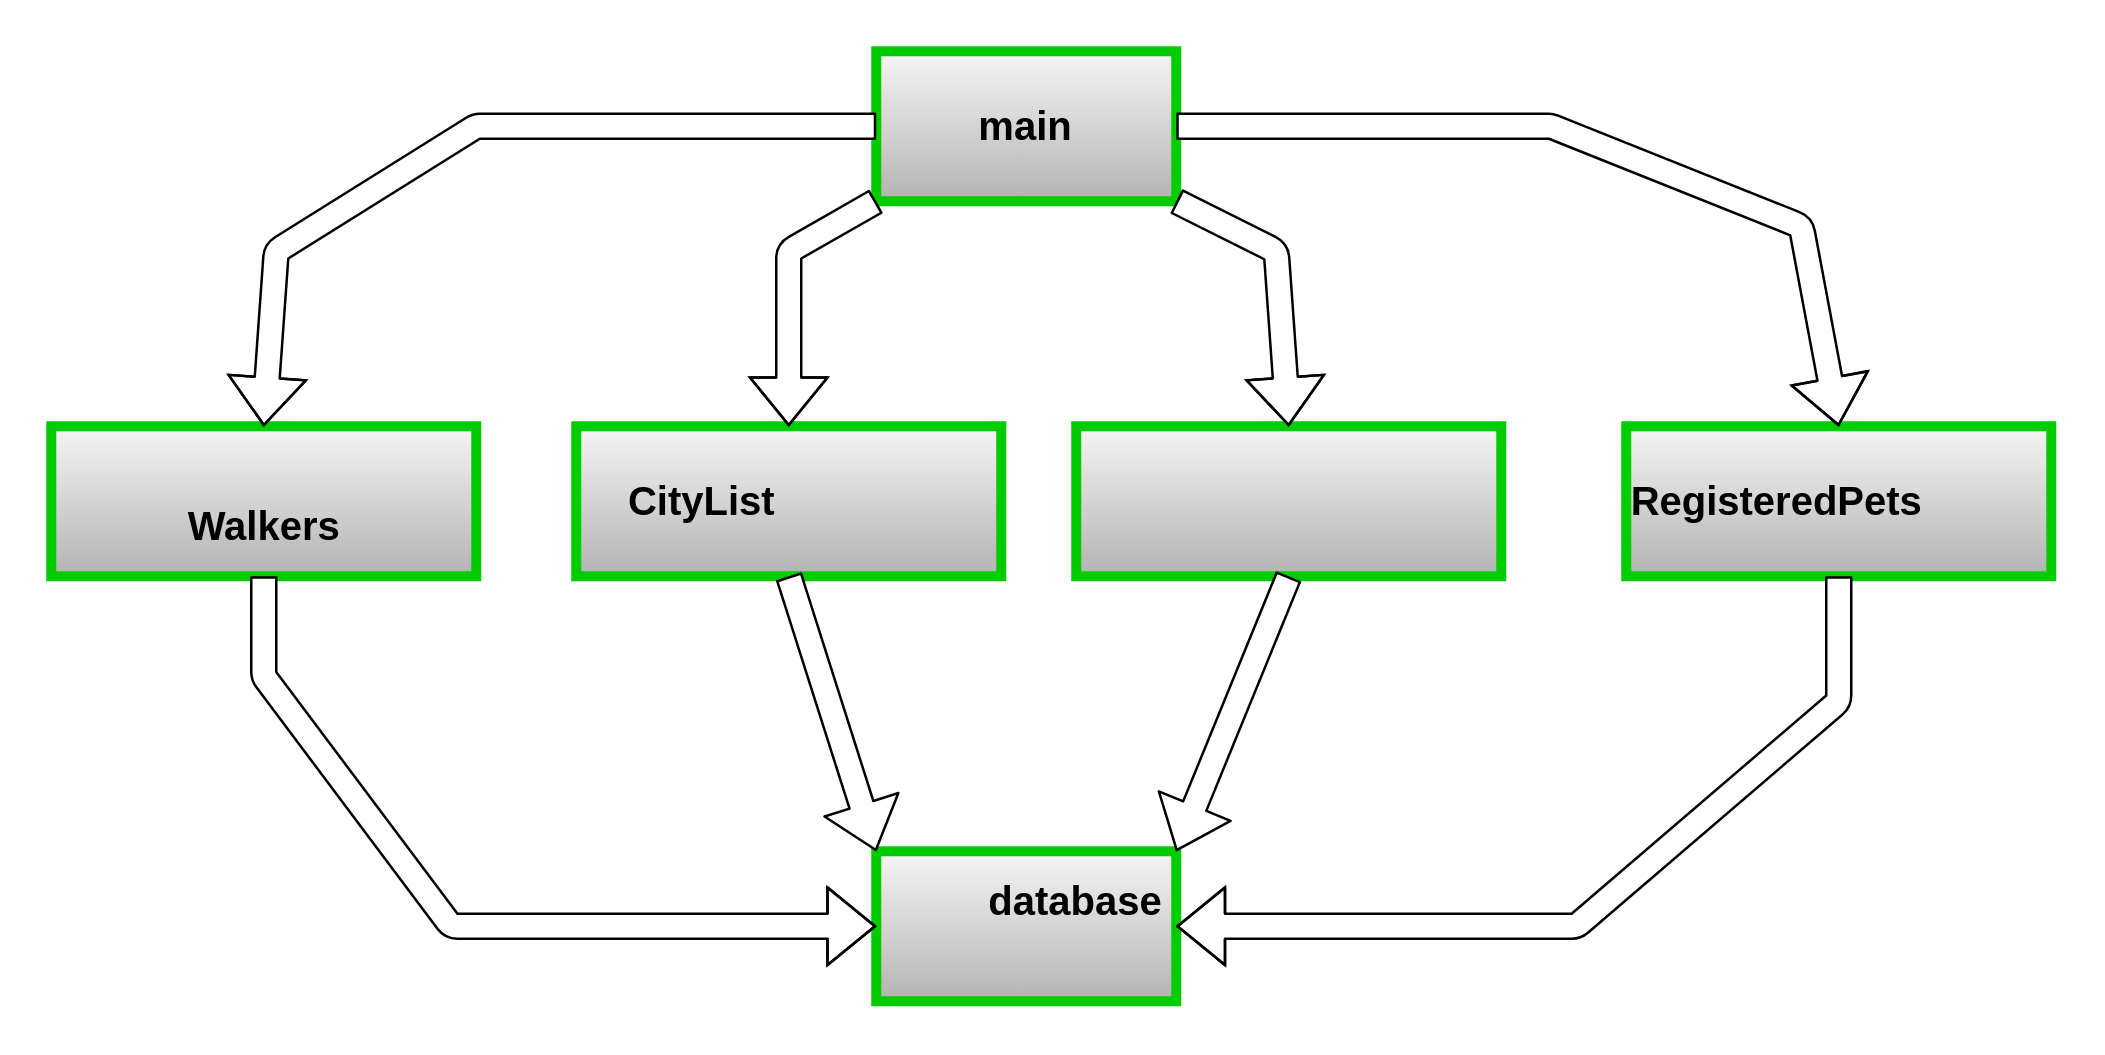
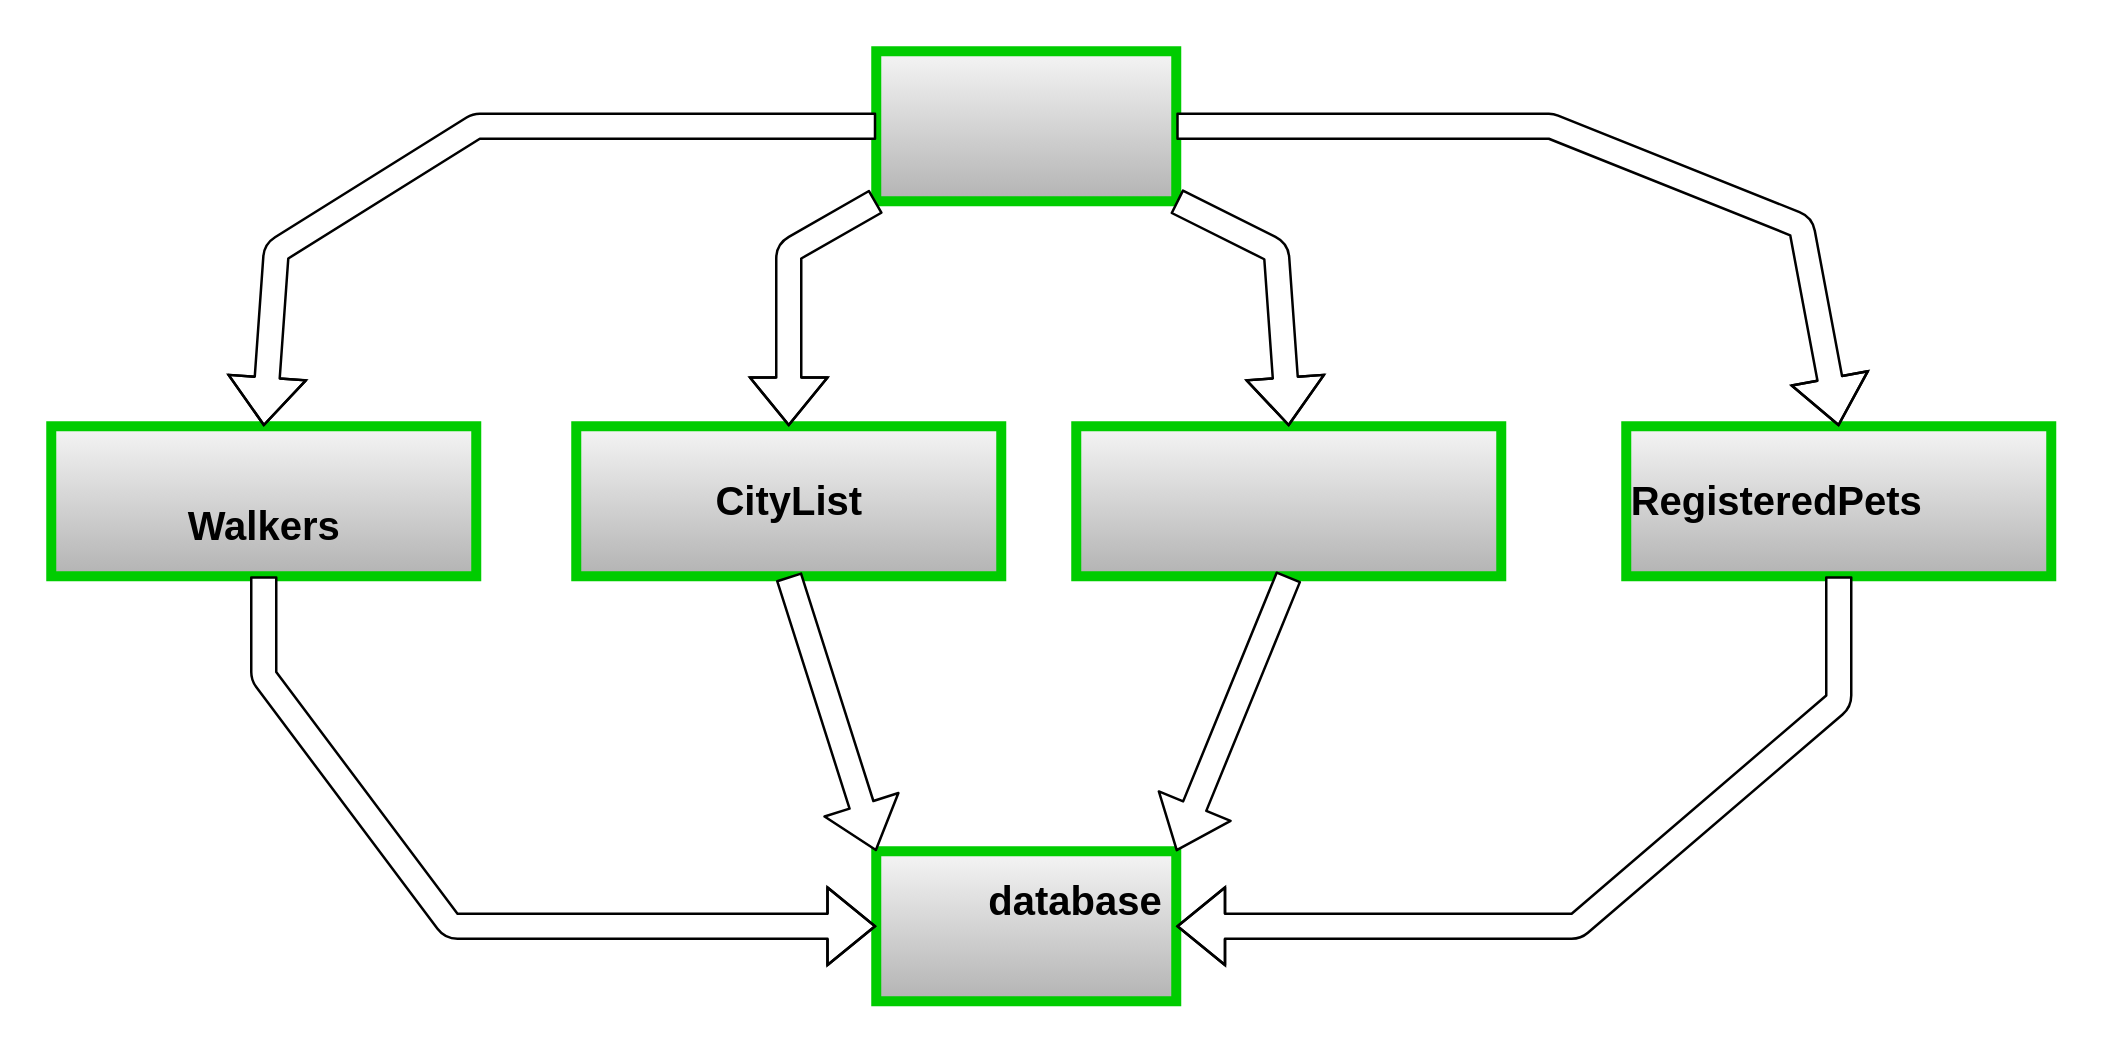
  <mxCell id="0" />
  <mxCell id="1" parent="0" />
  <mxCell id="2" value="" style="group" vertex="1" connectable="0" parent="1"><mxGeometry x="350" y="20" width="120" height="60" as="geometry" /></mxCell>
  <mxCell id="3" value="" style="whiteSpace=wrap;html=1;fillColor=#f5f5f5;strokeColor=#00CC00;gradientColor=#b3b3b3;strokeWidth=4;perimeterSpacing=0;fontStyle=1;fontColor=#000000;" vertex="1" parent="2"><mxGeometry width="120" height="60" as="geometry" /></mxCell>
- <mxCell id="4" value="main" style="text;strokeColor=none;align=center;fillColor=none;html=1;verticalAlign=middle;whiteSpace=wrap;rounded=0;strokeWidth=4;fontColor=#000000;fontSize=16;fontStyle=1" vertex="1" parent="2"><mxGeometry x="30" y="15" width="60" height="30" as="geometry" /></mxCell>
  <mxCell id="5" value="" style="group" vertex="1" connectable="0" parent="1"><mxGeometry x="350" y="340" width="120" height="60" as="geometry" /></mxCell>
  <mxCell id="6" value="" style="whiteSpace=wrap;html=1;fillColor=#f5f5f5;strokeColor=#00CC00;gradientColor=#b3b3b3;strokeWidth=4;perimeterSpacing=0;fontStyle=1;fontColor=#000000;" vertex="1" parent="5"><mxGeometry width="120" height="60" as="geometry" /></mxCell>
  <mxCell id="7" value="database" style="text;strokeColor=none;align=center;fillColor=none;html=1;verticalAlign=middle;whiteSpace=wrap;rounded=0;strokeWidth=4;fontColor=#000000;fontSize=16;fontStyle=1" vertex="1" parent="5"><mxGeometry x="50" y="5" width="60" height="30" as="geometry" /></mxCell>
  <mxCell id="8" value="" style="group" vertex="1" connectable="0" parent="1"><mxGeometry x="20" y="170" width="170" height="60" as="geometry" /></mxCell>
  <mxCell id="9" value="" style="whiteSpace=wrap;html=1;fillColor=#f5f5f5;strokeColor=#00CC00;gradientColor=#b3b3b3;strokeWidth=4;perimeterSpacing=0;fontStyle=1;fontColor=#000000;" vertex="1" parent="8"><mxGeometry width="170" height="60" as="geometry" /></mxCell>
  <mxCell id="10" value="Walkers" style="text;strokeColor=none;align=center;fillColor=none;html=1;verticalAlign=middle;whiteSpace=wrap;rounded=0;strokeWidth=4;fontColor=#000000;fontSize=16;fontStyle=1" vertex="1" parent="8"><mxGeometry x="42.5" y="25" width="85" height="30" as="geometry" /></mxCell>
  <mxCell id="11" value="" style="edgeStyle=none;orthogonalLoop=1;jettySize=auto;html=1;fontSize=16;fontColor=#000000;shape=flexArrow;curved=1;exitX=0;exitY=0.5;exitDx=0;exitDy=0;entryX=0.5;entryY=0;entryDx=0;entryDy=0;fillColor=#FFFFFF;strokeWidth=1;startSize=6;" edge="1" parent="1" source="3" target="9"><mxGeometry width="80" relative="1" as="geometry"><mxPoint x="430" y="130" as="sourcePoint" /><mxPoint x="250" y="140" as="targetPoint" /><Array as="points"><mxPoint x="190" y="50" /><mxPoint x="110" y="100" /></Array></mxGeometry></mxCell>
  <mxCell id="12" value="" style="group" vertex="1" connectable="0" parent="1"><mxGeometry x="230" y="170" width="170" height="60" as="geometry" /></mxCell>
  <mxCell id="13" value="" style="whiteSpace=wrap;html=1;fillColor=#f5f5f5;strokeColor=#00CC00;gradientColor=#b3b3b3;strokeWidth=4;perimeterSpacing=0;fontStyle=1;fontColor=#000000;" vertex="1" parent="12"><mxGeometry width="170" height="60" as="geometry" /></mxCell>
- <mxCell id="14" value="CityList" style="text;strokeColor=none;align=center;fillColor=none;html=1;verticalAlign=middle;whiteSpace=wrap;rounded=0;strokeWidth=4;fontColor=#000000;fontSize=16;fontStyle=1" vertex="1" parent="12"><mxGeometry x="7.5" y="15" width="85" height="30" as="geometry" /></mxCell>
+ <mxCell id="14" value="CityList" style="text;strokeColor=none;align=center;fillColor=none;html=1;verticalAlign=middle;whiteSpace=wrap;rounded=0;strokeWidth=4;fontColor=#000000;fontSize=16;fontStyle=1" vertex="1" parent="12"><mxGeometry x="42.5" y="15" width="85" height="30" as="geometry" /></mxCell>
  <mxCell id="15" value="" style="group" vertex="1" connectable="0" parent="1"><mxGeometry x="430" y="170" width="170" height="60" as="geometry" /></mxCell>
  <mxCell id="16" value="" style="whiteSpace=wrap;html=1;fillColor=#f5f5f5;strokeColor=#00CC00;gradientColor=#b3b3b3;strokeWidth=4;perimeterSpacing=0;fontStyle=1;fontColor=#000000;" vertex="1" parent="15"><mxGeometry width="170" height="60" as="geometry" /></mxCell>
  <mxCell id="17" value="" style="group" vertex="1" connectable="0" parent="1"><mxGeometry x="650" y="170" width="170" height="60" as="geometry" /></mxCell>
  <mxCell id="18" value="" style="whiteSpace=wrap;html=1;fillColor=#f5f5f5;strokeColor=#00CC00;gradientColor=#b3b3b3;strokeWidth=4;perimeterSpacing=0;fontStyle=1;fontColor=#000000;" vertex="1" parent="17"><mxGeometry width="170" height="60" as="geometry" /></mxCell>
  <mxCell id="19" value="RegisteredPets" style="text;strokeColor=none;align=center;fillColor=none;html=1;verticalAlign=middle;whiteSpace=wrap;rounded=0;strokeWidth=4;fontColor=#000000;fontSize=16;fontStyle=1" vertex="1" parent="17"><mxGeometry x="17.5" y="15" width="85" height="30" as="geometry" /></mxCell>
  <mxCell id="20" value="" style="edgeStyle=none;orthogonalLoop=1;jettySize=auto;html=1;strokeWidth=1;fontSize=16;fontColor=#000000;startSize=6;fillColor=#FFFFFF;shape=flexArrow;curved=1;exitX=0;exitY=1;exitDx=0;exitDy=0;entryX=0.5;entryY=0;entryDx=0;entryDy=0;" edge="1" parent="1" source="3" target="13"><mxGeometry width="80" relative="1" as="geometry"><mxPoint x="430" y="130" as="sourcePoint" /><mxPoint x="510" y="130" as="targetPoint" /><Array as="points"><mxPoint x="315" y="100" /></Array></mxGeometry></mxCell>
  <mxCell id="21" value="" style="edgeStyle=none;orthogonalLoop=1;jettySize=auto;html=1;strokeWidth=1;fontSize=16;fontColor=#000000;startSize=6;fillColor=#FFFFFF;shape=flexArrow;curved=1;exitX=1;exitY=1;exitDx=0;exitDy=0;entryX=0.5;entryY=0;entryDx=0;entryDy=0;" edge="1" parent="1" source="3" target="16"><mxGeometry width="80" relative="1" as="geometry"><mxPoint x="430" y="130" as="sourcePoint" /><mxPoint x="510" y="130" as="targetPoint" /><Array as="points"><mxPoint x="510" y="100" /></Array></mxGeometry></mxCell>
  <mxCell id="22" value="" style="edgeStyle=none;orthogonalLoop=1;jettySize=auto;html=1;strokeWidth=1;fontSize=16;fontColor=#000000;startSize=6;fillColor=#FFFFFF;shape=flexArrow;curved=1;exitX=1;exitY=0.5;exitDx=0;exitDy=0;entryX=0.5;entryY=0;entryDx=0;entryDy=0;" edge="1" parent="1" source="3" target="18"><mxGeometry width="80" relative="1" as="geometry"><mxPoint x="430" y="130" as="sourcePoint" /><mxPoint x="510" y="130" as="targetPoint" /><Array as="points"><mxPoint x="620" y="50" /><mxPoint x="720" y="90" /></Array></mxGeometry></mxCell>
  <mxCell id="23" value="" style="edgeStyle=none;orthogonalLoop=1;jettySize=auto;html=1;strokeWidth=1;fontSize=16;fontColor=#000000;startSize=6;fillColor=#FFFFFF;shape=flexArrow;curved=1;exitX=0.5;exitY=1;exitDx=0;exitDy=0;entryX=0;entryY=0.5;entryDx=0;entryDy=0;" edge="1" parent="1" source="9" target="6"><mxGeometry width="80" relative="1" as="geometry"><mxPoint x="430" y="230" as="sourcePoint" /><mxPoint x="510" y="230" as="targetPoint" /><Array as="points"><mxPoint x="105" y="270" /><mxPoint x="180" y="370" /></Array></mxGeometry></mxCell>
  <mxCell id="24" value="" style="edgeStyle=none;orthogonalLoop=1;jettySize=auto;html=1;strokeWidth=1;fontSize=16;fontColor=#000000;startSize=6;fillColor=#FFFFFF;shape=flexArrow;curved=1;exitX=0.5;exitY=1;exitDx=0;exitDy=0;entryX=0;entryY=0;entryDx=0;entryDy=0;" edge="1" parent="1" source="13" target="6"><mxGeometry width="80" relative="1" as="geometry"><mxPoint x="430" y="230" as="sourcePoint" /><mxPoint x="510" y="230" as="targetPoint" /><Array as="points" /></mxGeometry></mxCell>
  <mxCell id="25" value="" style="edgeStyle=none;orthogonalLoop=1;jettySize=auto;html=1;strokeWidth=1;fontSize=16;fontColor=#000000;startSize=6;fillColor=#FFFFFF;shape=flexArrow;curved=1;entryX=1;entryY=0;entryDx=0;entryDy=0;exitX=0.5;exitY=1;exitDx=0;exitDy=0;" edge="1" parent="1" source="16" target="6"><mxGeometry width="80" relative="1" as="geometry"><mxPoint x="520" y="230" as="sourcePoint" /><mxPoint x="510" y="230" as="targetPoint" /><Array as="points" /></mxGeometry></mxCell>
  <mxCell id="26" value="" style="edgeStyle=none;orthogonalLoop=1;jettySize=auto;html=1;strokeWidth=1;fontSize=16;fontColor=#000000;startSize=6;fillColor=#FFFFFF;shape=flexArrow;curved=1;exitX=0.5;exitY=1;exitDx=0;exitDy=0;entryX=1;entryY=0.5;entryDx=0;entryDy=0;" edge="1" parent="1" source="18" target="6"><mxGeometry width="80" relative="1" as="geometry"><mxPoint x="430" y="230" as="sourcePoint" /><mxPoint x="510" y="230" as="targetPoint" /><Array as="points"><mxPoint x="735" y="280" /><mxPoint x="630" y="370" /></Array></mxGeometry></mxCell>
